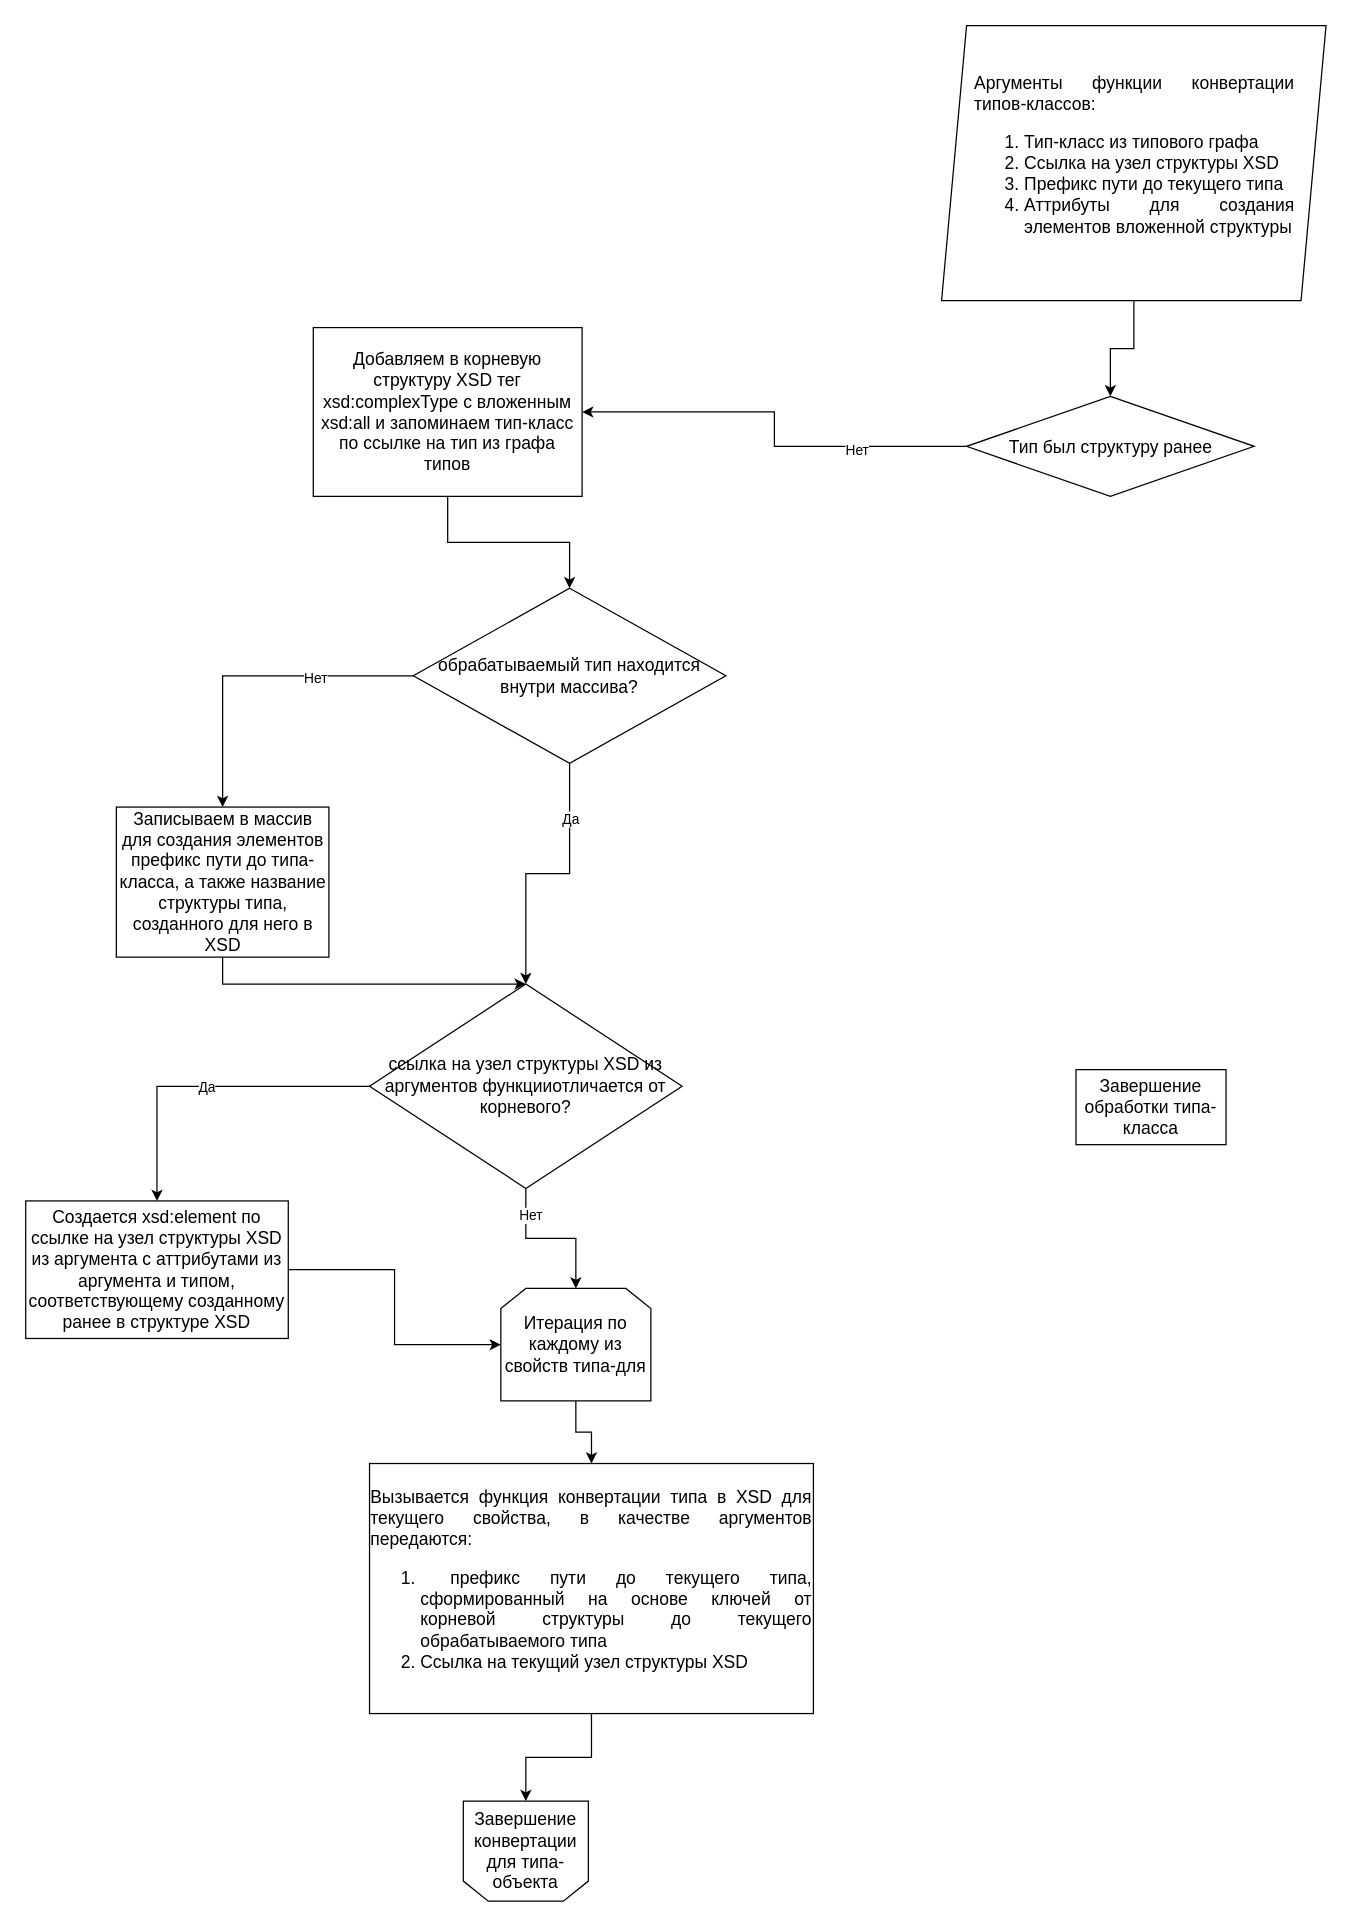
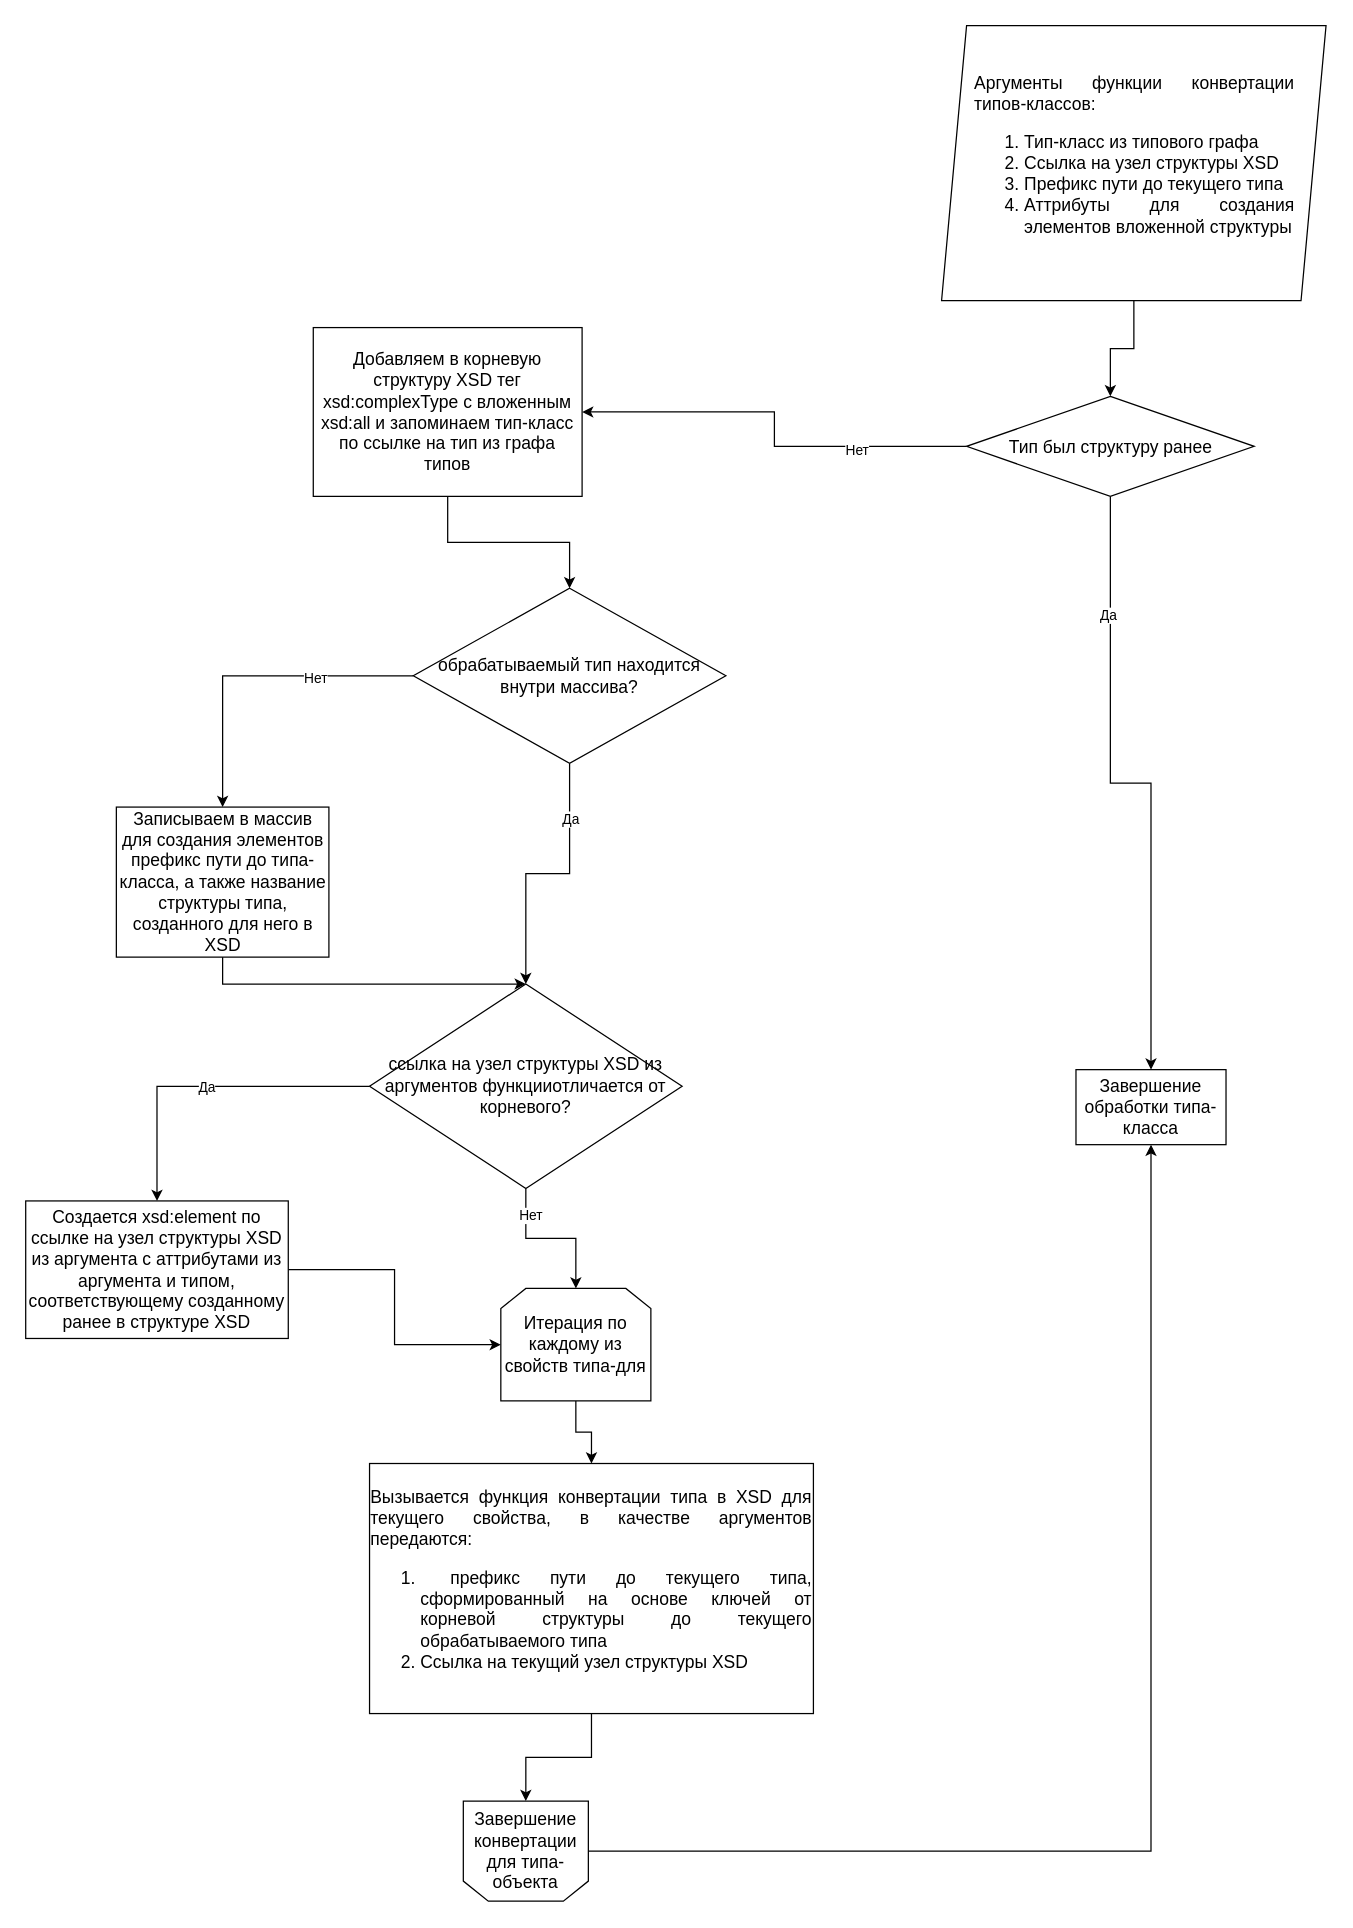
  <mxCell id="0" />
  <mxCell id="1" parent="0" />
  <mxCell id="2" style="edgeStyle=orthogonalEdgeStyle;rounded=0;orthogonalLoop=1;jettySize=auto;html=1;fontSize=14;" edge="1" parent="1" source="6" target="8"><mxGeometry relative="1" as="geometry" /></mxCell>
  <mxCell id="3" value="Нет" style="edgeLabel;html=1;align=center;verticalAlign=middle;resizable=0;points=[];" vertex="1" connectable="0" parent="2"><mxGeometry x="-0.469" y="3" relative="1" as="geometry"><mxPoint x="1" as="offset" /></mxGeometry></mxCell>
+ <mxCell id="4" style="edgeStyle=orthogonalEdgeStyle;rounded=0;orthogonalLoop=1;jettySize=auto;html=1;fontSize=14;" edge="1" parent="1" source="6" target="17"><mxGeometry relative="1" as="geometry" /></mxCell>
+ <mxCell id="5" value="Да" style="edgeLabel;html=1;align=center;verticalAlign=middle;resizable=0;points=[];" vertex="1" connectable="0" parent="4"><mxGeometry x="-0.608" y="-2" relative="1" as="geometry"><mxPoint y="-1" as="offset" /></mxGeometry></mxCell>
  <mxCell id="6" value="&lt;span style=&quot;font-size: 14px;&quot;&gt;Тип был структуру ранее&lt;/span&gt;" style="rhombus;whiteSpace=wrap;html=1;fontSize=14;" vertex="1" parent="1"><mxGeometry x="772.5" y="316.5" width="230" height="80" as="geometry" /></mxCell>
  <mxCell id="7" style="edgeStyle=orthogonalEdgeStyle;rounded=0;orthogonalLoop=1;jettySize=auto;html=1;fontSize=14;" edge="1" parent="1" source="8" target="22"><mxGeometry relative="1" as="geometry" /></mxCell>
  <mxCell id="8" value="&lt;span style=&quot;font-size: 14px;&quot;&gt;Добавляем в корневую структуру XSD тег xsd:complexType с вложенным xsd:all и запоминаем тип-класс по ссылке на тип из графа типов&lt;/span&gt;" style="rounded=0;whiteSpace=wrap;html=1;fontSize=14;" vertex="1" parent="1"><mxGeometry x="250" y="261.5" width="215" height="135" as="geometry" /></mxCell>
  <mxCell id="9" style="edgeStyle=orthogonalEdgeStyle;rounded=0;orthogonalLoop=1;jettySize=auto;html=1;entryX=0.5;entryY=0;entryDx=0;entryDy=0;fontSize=14;" edge="1" parent="1" source="10" target="12"><mxGeometry relative="1" as="geometry" /></mxCell>
  <mxCell id="10" value="Итерация по каждому из свойств типа-для" style="shape=loopLimit;whiteSpace=wrap;html=1;fontSize=14;" vertex="1" parent="1"><mxGeometry x="400" y="1030" width="120" height="90" as="geometry" /></mxCell>
  <mxCell id="11" style="edgeStyle=orthogonalEdgeStyle;rounded=0;orthogonalLoop=1;jettySize=auto;html=1;entryX=0.5;entryY=1;entryDx=0;entryDy=0;fontSize=14;" edge="1" parent="1" source="12" target="14"><mxGeometry relative="1" as="geometry" /></mxCell>
  <mxCell id="12" value="&lt;div style=&quot;text-align: justify; font-size: 14px;&quot;&gt;&lt;span style=&quot;background-color: initial; font-size: 14px;&quot;&gt;Вызывается функция конвертации типа в XSD для текущего свойства, в качестве аргументов передаются:&lt;/span&gt;&lt;/div&gt;&lt;div style=&quot;font-size: 14px;&quot;&gt;&lt;ol style=&quot;font-size: 14px;&quot;&gt;&lt;li style=&quot;text-align: justify; font-size: 14px;&quot;&gt;&amp;nbsp;&lt;span style=&quot;font-size: 14px;&quot;&gt;префикс пути до текущего типа, сформированный на основе ключей от корневой структуры до текущего обрабатываемого типа&lt;/span&gt;&lt;/li&gt;&lt;li style=&quot;text-align: justify; font-size: 14px;&quot;&gt;&lt;span style=&quot;font-size: 14px;&quot;&gt;Ссылка на текущий узел структуры XSD&lt;/span&gt;&lt;/li&gt;&lt;/ol&gt;&lt;/div&gt;" style="rounded=0;whiteSpace=wrap;html=1;fontSize=14;" vertex="1" parent="1"><mxGeometry x="295" y="1170" width="355" height="200" as="geometry" /></mxCell>
+ <mxCell id="13" style="edgeStyle=orthogonalEdgeStyle;rounded=0;orthogonalLoop=1;jettySize=auto;html=1;entryX=0.5;entryY=1;entryDx=0;entryDy=0;fontSize=14;" edge="1" parent="1" source="14" target="17"><mxGeometry relative="1" as="geometry" /></mxCell>
  <mxCell id="14" value="Завершение конвертации для типа-объекта" style="shape=loopLimit;whiteSpace=wrap;html=1;direction=west;fontSize=14;" vertex="1" parent="1"><mxGeometry x="370" y="1440" width="100" height="80" as="geometry" /></mxCell>
  <mxCell id="15" style="edgeStyle=orthogonalEdgeStyle;rounded=0;orthogonalLoop=1;jettySize=auto;html=1;entryX=0.5;entryY=0;entryDx=0;entryDy=0;fontSize=14;" edge="1" parent="1" source="16" target="29"><mxGeometry relative="1" as="geometry"><Array as="points"><mxPoint x="178" y="787" /></Array></mxGeometry></mxCell>
  <mxCell id="16" value="Записываем в массив для создания элементов префикс пути до типа-класса, а также название структуры типа, созданного для него в XSD" style="rounded=0;whiteSpace=wrap;html=1;fontSize=14;" vertex="1" parent="1"><mxGeometry x="92.5" y="645" width="170" height="120" as="geometry" /></mxCell>
  <mxCell id="17" value="Завершение обработки типа-класса" style="rounded=0;whiteSpace=wrap;html=1;fontSize=14;" vertex="1" parent="1"><mxGeometry x="860" y="855" width="120" height="60" as="geometry" /></mxCell>
  <mxCell id="18" style="edgeStyle=orthogonalEdgeStyle;rounded=0;orthogonalLoop=1;jettySize=auto;html=1;entryX=0.5;entryY=0;entryDx=0;entryDy=0;fontSize=14;" edge="1" parent="1" source="22" target="16"><mxGeometry relative="1" as="geometry" /></mxCell>
  <mxCell id="19" value="Нет" style="edgeLabel;html=1;align=center;verticalAlign=middle;resizable=0;points=[];" vertex="1" connectable="0" parent="18"><mxGeometry x="-0.39" y="1" relative="1" as="geometry"><mxPoint as="offset" /></mxGeometry></mxCell>
  <mxCell id="20" style="edgeStyle=orthogonalEdgeStyle;rounded=0;orthogonalLoop=1;jettySize=auto;html=1;entryX=0.5;entryY=0;entryDx=0;entryDy=0;fontSize=14;" edge="1" parent="1" source="22" target="29"><mxGeometry relative="1" as="geometry" /></mxCell>
  <mxCell id="21" value="Да" style="edgeLabel;html=1;align=center;verticalAlign=middle;resizable=0;points=[];" vertex="1" connectable="0" parent="20"><mxGeometry x="-0.59" relative="1" as="geometry"><mxPoint y="1" as="offset" /></mxGeometry></mxCell>
  <mxCell id="22" value="обрабатываемый тип находится внутри массива?" style="rhombus;whiteSpace=wrap;html=1;fontSize=14;" vertex="1" parent="1"><mxGeometry x="330" y="470" width="250" height="140" as="geometry" /></mxCell>
  <mxCell id="23" style="edgeStyle=orthogonalEdgeStyle;rounded=0;orthogonalLoop=1;jettySize=auto;html=1;fontSize=14;" edge="1" parent="1" source="24" target="6"><mxGeometry relative="1" as="geometry" /></mxCell>
  <mxCell id="24" value="&lt;div style=&quot;text-align: justify; font-size: 14px;&quot;&gt;Аргументы функции конвертации типов-классов:&lt;/div&gt;&lt;ol style=&quot;font-size: 14px;&quot;&gt;&lt;li style=&quot;text-align: justify; font-size: 14px;&quot;&gt;Тип-класс из типового графа&lt;/li&gt;&lt;li style=&quot;text-align: justify; font-size: 14px;&quot;&gt;Ссылка на узел структуры XSD&lt;/li&gt;&lt;li style=&quot;text-align: justify; font-size: 14px;&quot;&gt;Префикс пути до текущего типа&lt;/li&gt;&lt;li style=&quot;text-align: justify; font-size: 14px;&quot;&gt;Аттрибуты для создания элементов вложенной структуры&lt;/li&gt;&lt;/ol&gt;" style="shape=parallelogram;perimeter=parallelogramPerimeter;whiteSpace=wrap;html=1;fixedSize=1;spacingLeft=25;spacingRight=25;fontSize=14;" vertex="1" parent="1"><mxGeometry x="752.5" y="20" width="307.5" height="220" as="geometry" /></mxCell>
  <mxCell id="25" style="edgeStyle=orthogonalEdgeStyle;rounded=0;orthogonalLoop=1;jettySize=auto;html=1;entryX=0.5;entryY=0;entryDx=0;entryDy=0;fontSize=14;" edge="1" parent="1" source="29" target="31"><mxGeometry relative="1" as="geometry" /></mxCell>
  <mxCell id="26" value="Да" style="edgeLabel;html=1;align=center;verticalAlign=middle;resizable=0;points=[];" vertex="1" connectable="0" parent="25"><mxGeometry x="-0.004" relative="1" as="geometry"><mxPoint x="-1" as="offset" /></mxGeometry></mxCell>
  <mxCell id="27" style="edgeStyle=orthogonalEdgeStyle;rounded=0;orthogonalLoop=1;jettySize=auto;html=1;entryX=0.5;entryY=0;entryDx=0;entryDy=0;fontSize=14;" edge="1" parent="1" source="29" target="10"><mxGeometry relative="1" as="geometry" /></mxCell>
  <mxCell id="28" value="Нет" style="edgeLabel;html=1;align=center;verticalAlign=middle;resizable=0;points=[];" vertex="1" connectable="0" parent="27"><mxGeometry x="-0.658" y="3" relative="1" as="geometry"><mxPoint as="offset" /></mxGeometry></mxCell>
  <mxCell id="29" value="ссылка на узел структуры XSD из аргументов функцииотличается от корневого?" style="rhombus;whiteSpace=wrap;html=1;fontSize=14;" vertex="1" parent="1"><mxGeometry x="295" y="786.5" width="250" height="163.5" as="geometry" /></mxCell>
  <mxCell id="30" style="edgeStyle=orthogonalEdgeStyle;rounded=0;orthogonalLoop=1;jettySize=auto;html=1;entryX=0;entryY=0.5;entryDx=0;entryDy=0;fontSize=14;" edge="1" parent="1" source="31" target="10"><mxGeometry relative="1" as="geometry" /></mxCell>
  <mxCell id="31" value="Создается xsd:element по ссылке на узел структуры XSD из аргумента с аттрибутами из аргумента и типом, соответствующему созданному ранее в структуре XSD" style="rounded=0;whiteSpace=wrap;html=1;fontSize=14;" vertex="1" parent="1"><mxGeometry x="20" y="960" width="210" height="110" as="geometry" /></mxCell>
